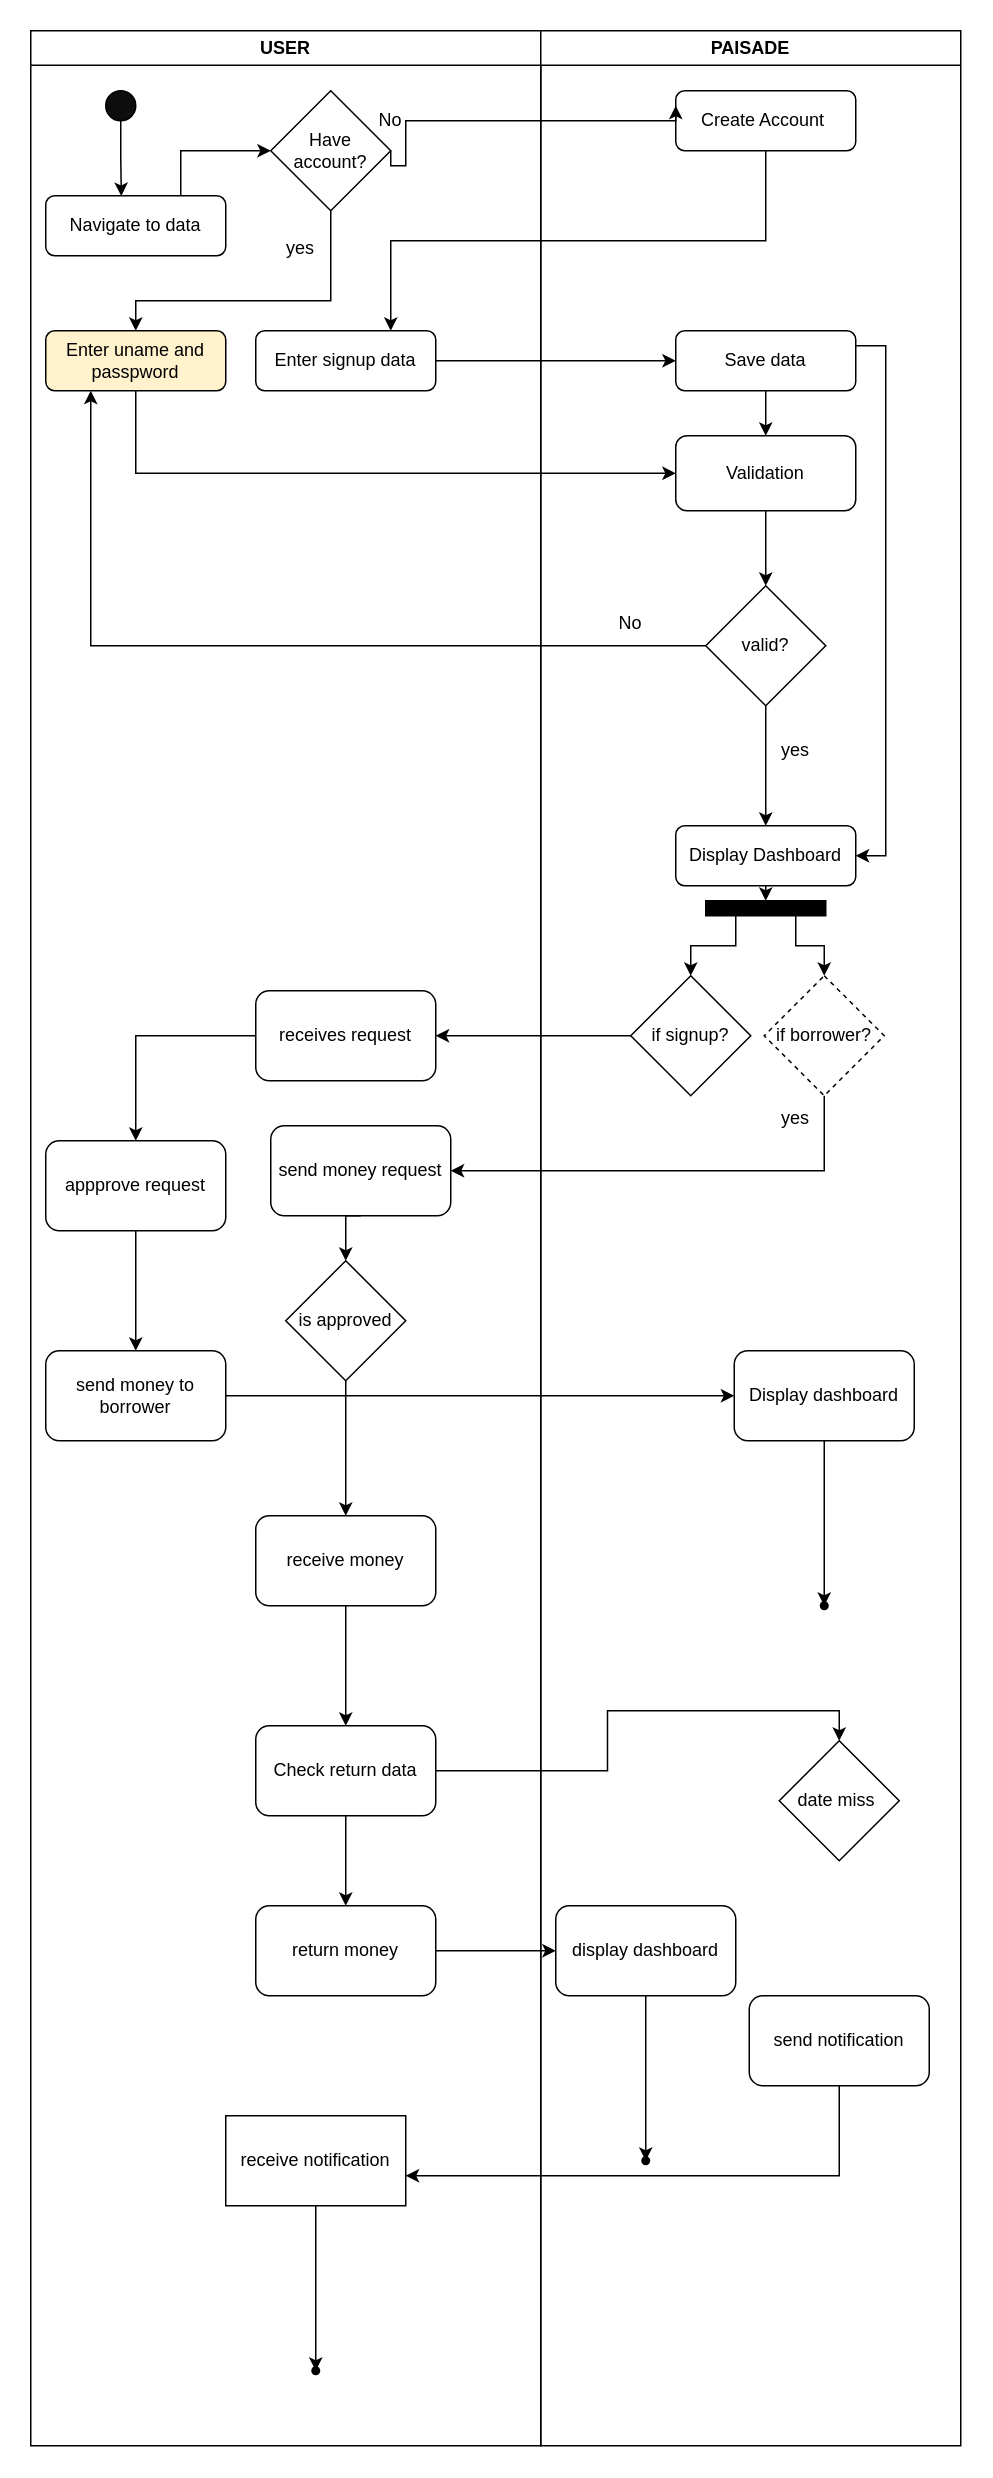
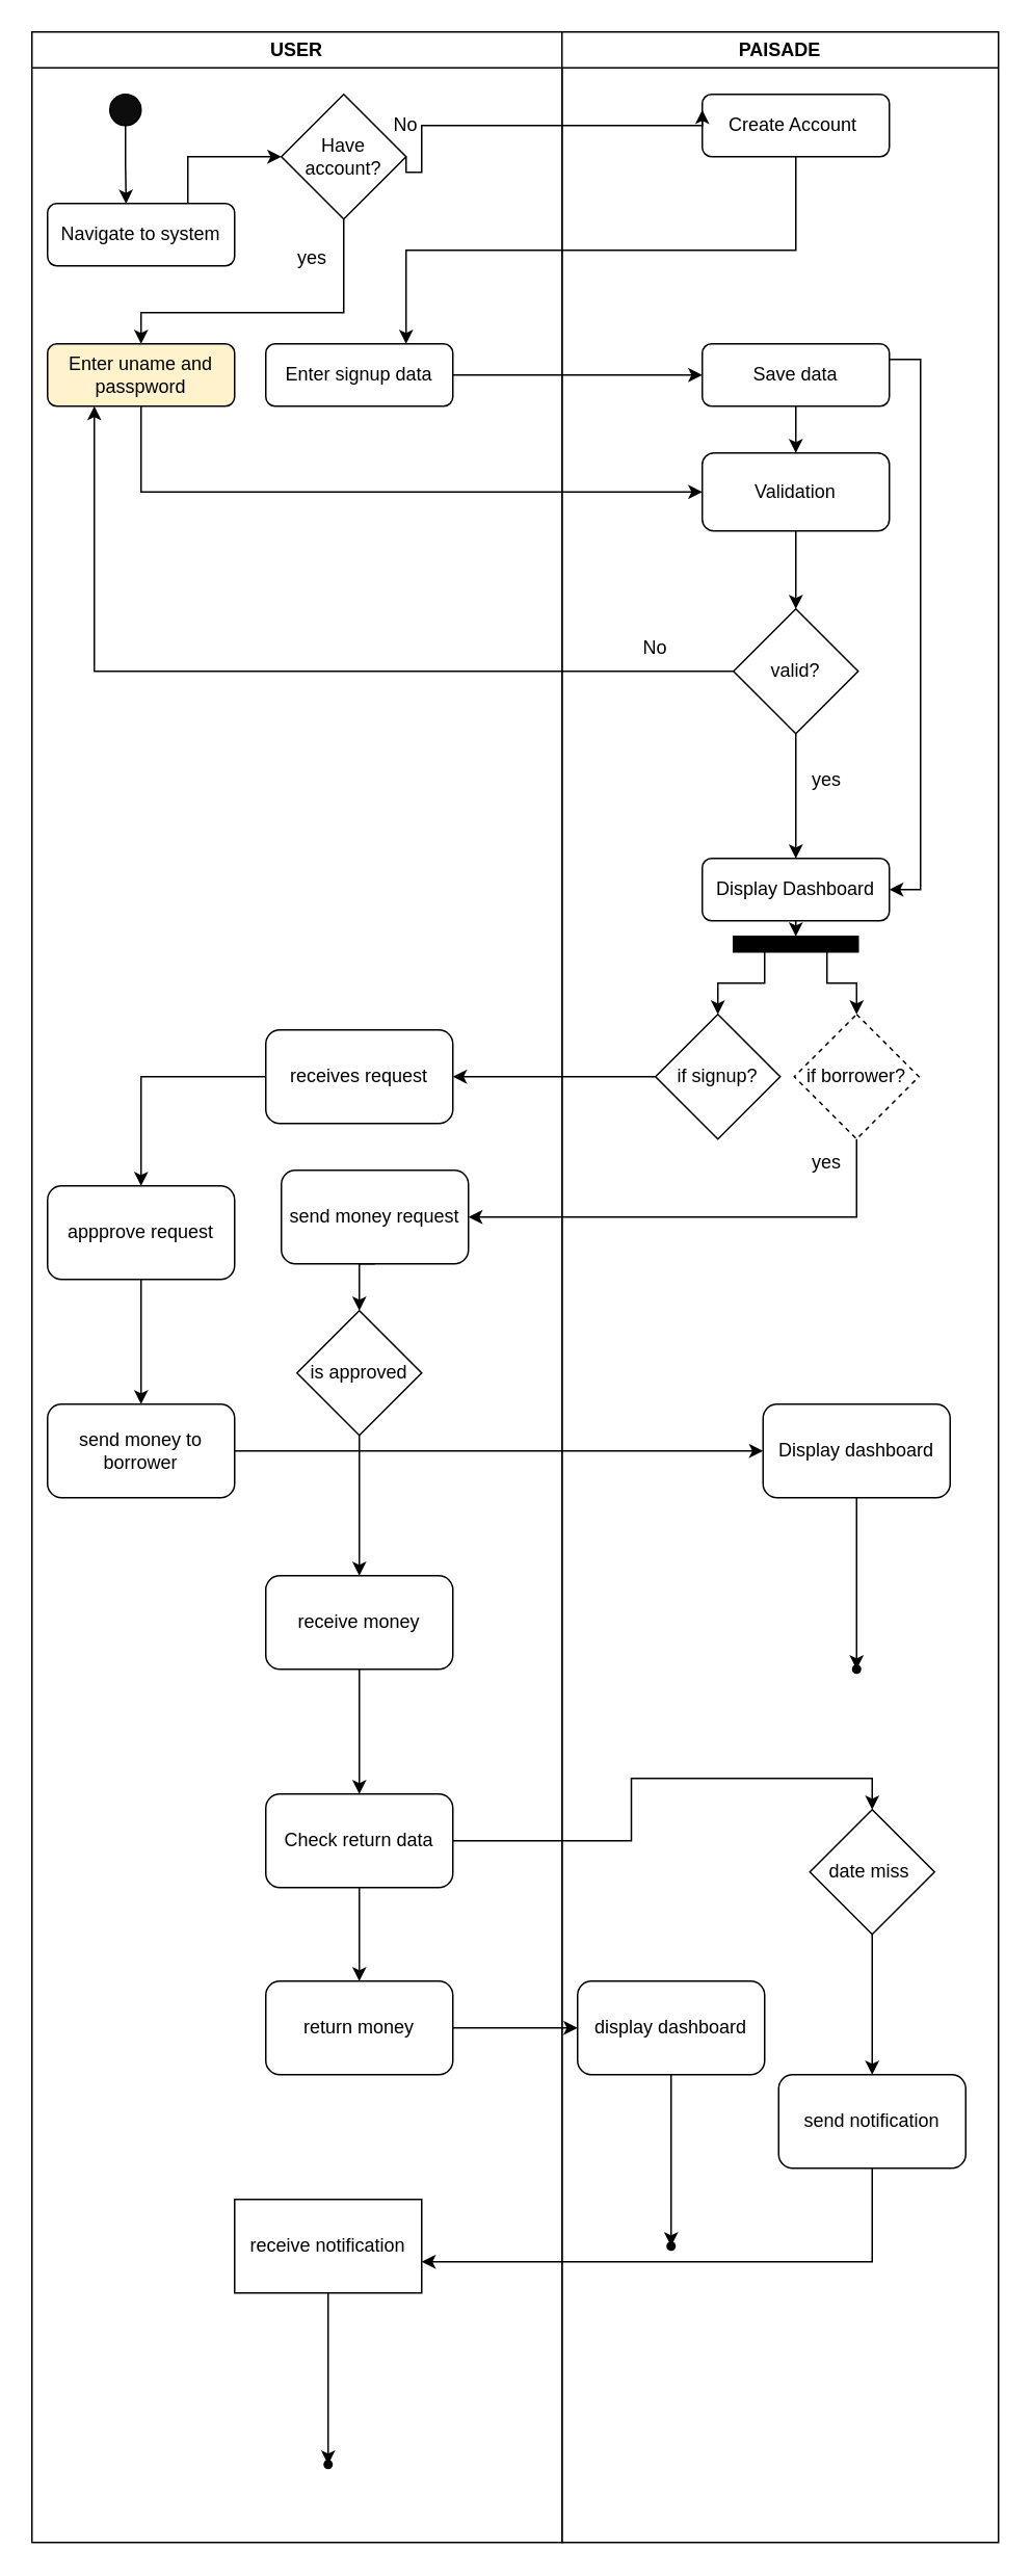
  <mxCell id="0" />
  <mxCell id="1" parent="0" />
  <mxCell id="2" value="USER" style="swimlane;whiteSpace=wrap;html=1;" parent="1" vertex="1"><mxGeometry x="20" y="20" width="340" height="1610" as="geometry" /></mxCell>
  <mxCell id="3" style="edgeStyle=orthogonalEdgeStyle;rounded=0;orthogonalLoop=1;jettySize=auto;html=1;exitX=0.5;exitY=1;exitDx=0;exitDy=0;entryX=0.42;entryY=0.005;entryDx=0;entryDy=0;entryPerimeter=0;" parent="2" source="4" target="6" edge="1"><mxGeometry relative="1" as="geometry" /></mxCell>
  <mxCell id="4" value="" style="ellipse;whiteSpace=wrap;html=1;aspect=fixed;fillColor=#0D0D0D;" parent="2" vertex="1"><mxGeometry x="50" y="40" width="20" height="20" as="geometry" /></mxCell>
  <mxCell id="5" style="edgeStyle=orthogonalEdgeStyle;rounded=0;orthogonalLoop=1;jettySize=auto;html=1;exitX=0.75;exitY=0;exitDx=0;exitDy=0;entryX=0;entryY=0.5;entryDx=0;entryDy=0;" parent="2" source="6" target="8" edge="1"><mxGeometry relative="1" as="geometry" /></mxCell>
- <mxCell id="6" value="Navigate to data" style="rounded=1;whiteSpace=wrap;html=1;" parent="2" vertex="1"><mxGeometry x="10" y="110" width="120" height="40" as="geometry" /></mxCell>
+ <mxCell id="6" value="Navigate to system" style="rounded=1;whiteSpace=wrap;html=1;" parent="2" vertex="1"><mxGeometry x="10" y="110" width="120" height="40" as="geometry" /></mxCell>
  <mxCell id="7" style="edgeStyle=orthogonalEdgeStyle;rounded=0;orthogonalLoop=1;jettySize=auto;html=1;exitX=0.5;exitY=1;exitDx=0;exitDy=0;entryX=0.5;entryY=0;entryDx=0;entryDy=0;" parent="2" source="8" target="9" edge="1"><mxGeometry relative="1" as="geometry"><Array as="points"><mxPoint x="200" y="180" /><mxPoint x="70" y="180" /></Array></mxGeometry></mxCell>
  <mxCell id="8" value="Have account?" style="rhombus;whiteSpace=wrap;html=1;" parent="2" vertex="1"><mxGeometry x="160" y="40" width="80" height="80" as="geometry" /></mxCell>
  <mxCell id="9" value="Enter uname and passpword" style="rounded=1;whiteSpace=wrap;html=1;fillColor=#fff2cc;" parent="2" vertex="1"><mxGeometry x="10" y="200" width="120" height="40" as="geometry" /></mxCell>
  <mxCell id="10" value="Enter signup data" style="rounded=1;whiteSpace=wrap;html=1;" parent="2" vertex="1"><mxGeometry x="150" y="200" width="120" height="40" as="geometry" /></mxCell>
  <mxCell id="11" value="No" style="text;html=1;strokeColor=none;fillColor=none;align=center;verticalAlign=middle;whiteSpace=wrap;rounded=0;" parent="2" vertex="1"><mxGeometry x="210" y="45" width="60" height="30" as="geometry" /></mxCell>
  <mxCell id="12" value="yes" style="text;html=1;strokeColor=none;fillColor=none;align=center;verticalAlign=middle;whiteSpace=wrap;rounded=0;" parent="2" vertex="1"><mxGeometry x="150" y="130" width="60" height="30" as="geometry" /></mxCell>
  <mxCell id="13" style="edgeStyle=orthogonalEdgeStyle;rounded=0;orthogonalLoop=1;jettySize=auto;html=1;exitX=0.5;exitY=1;exitDx=0;exitDy=0;entryX=0.5;entryY=0;entryDx=0;entryDy=0;" parent="2" source="14" target="21" edge="1"><mxGeometry relative="1" as="geometry" /></mxCell>
  <mxCell id="14" value="send money request" style="rounded=1;whiteSpace=wrap;html=1;" parent="2" vertex="1"><mxGeometry x="160" y="730" width="120" height="60" as="geometry" /></mxCell>
  <mxCell id="15" style="edgeStyle=orthogonalEdgeStyle;rounded=0;orthogonalLoop=1;jettySize=auto;html=1;exitX=0;exitY=0.5;exitDx=0;exitDy=0;entryX=0.5;entryY=0;entryDx=0;entryDy=0;" parent="2" source="16" target="18" edge="1"><mxGeometry relative="1" as="geometry" /></mxCell>
  <mxCell id="16" value="receives request" style="rounded=1;whiteSpace=wrap;html=1;" parent="2" vertex="1"><mxGeometry x="150" y="640" width="120" height="60" as="geometry" /></mxCell>
  <mxCell id="17" value="" style="edgeStyle=orthogonalEdgeStyle;rounded=0;orthogonalLoop=1;jettySize=auto;html=1;" parent="2" source="18" target="19" edge="1"><mxGeometry relative="1" as="geometry" /></mxCell>
  <mxCell id="18" value="appprove request" style="rounded=1;whiteSpace=wrap;html=1;" parent="2" vertex="1"><mxGeometry x="10" y="740" width="120" height="60" as="geometry" /></mxCell>
  <mxCell id="19" value="send money to borrower" style="whiteSpace=wrap;html=1;rounded=1;" parent="2" vertex="1"><mxGeometry x="10" y="880" width="120" height="60" as="geometry" /></mxCell>
  <mxCell id="20" value="" style="edgeStyle=orthogonalEdgeStyle;rounded=0;orthogonalLoop=1;jettySize=auto;html=1;" parent="2" source="21" target="23" edge="1"><mxGeometry relative="1" as="geometry" /></mxCell>
  <mxCell id="21" value="is approved" style="rhombus;whiteSpace=wrap;html=1;" parent="2" vertex="1"><mxGeometry x="170" y="820" width="80" height="80" as="geometry" /></mxCell>
  <mxCell id="22" value="" style="edgeStyle=orthogonalEdgeStyle;rounded=0;orthogonalLoop=1;jettySize=auto;html=1;" parent="2" source="23" target="25" edge="1"><mxGeometry relative="1" as="geometry" /></mxCell>
  <mxCell id="23" value="receive money" style="rounded=1;whiteSpace=wrap;html=1;" parent="2" vertex="1"><mxGeometry x="150" y="990" width="120" height="60" as="geometry" /></mxCell>
  <mxCell id="24" style="edgeStyle=orthogonalEdgeStyle;rounded=0;orthogonalLoop=1;jettySize=auto;html=1;exitX=0.5;exitY=1;exitDx=0;exitDy=0;entryX=0.5;entryY=0;entryDx=0;entryDy=0;" parent="2" source="25" target="27" edge="1"><mxGeometry relative="1" as="geometry" /></mxCell>
  <mxCell id="25" value="Check return data" style="whiteSpace=wrap;html=1;rounded=1;" parent="2" vertex="1"><mxGeometry x="150" y="1130" width="120" height="60" as="geometry" /></mxCell>
  <mxCell id="26" value="" style="edgeStyle=orthogonalEdgeStyle;rounded=0;orthogonalLoop=1;jettySize=auto;html=1;" parent="2" source="27" target="28" edge="1"><mxGeometry relative="1" as="geometry" /></mxCell>
  <mxCell id="27" value="return money" style="rounded=1;whiteSpace=wrap;html=1;" parent="2" vertex="1"><mxGeometry x="150" y="1250" width="120" height="60" as="geometry" /></mxCell>
  <mxCell id="28" value="display dashboard" style="whiteSpace=wrap;html=1;rounded=1;" parent="2" vertex="1"><mxGeometry x="350" y="1250" width="120" height="60" as="geometry" /></mxCell>
  <mxCell id="29" value="receive notification" style="whiteSpace=wrap;html=1;rounded=0;" parent="2" vertex="1"><mxGeometry x="130" y="1390" width="120" height="60" as="geometry" /></mxCell>
  <mxCell id="30" value="PAISADE" style="swimlane;whiteSpace=wrap;html=1;" parent="1" vertex="1"><mxGeometry x="360" y="20" width="280" height="1610" as="geometry" /></mxCell>
  <mxCell id="31" value="Create Account&amp;nbsp;" style="rounded=1;whiteSpace=wrap;html=1;" parent="30" vertex="1"><mxGeometry x="90" y="40" width="120" height="40" as="geometry" /></mxCell>
  <mxCell id="32" style="edgeStyle=orthogonalEdgeStyle;rounded=0;orthogonalLoop=1;jettySize=auto;html=1;exitX=0.5;exitY=1;exitDx=0;exitDy=0;entryX=0.5;entryY=0;entryDx=0;entryDy=0;" parent="30" source="34" target="36" edge="1"><mxGeometry relative="1" as="geometry" /></mxCell>
  <mxCell id="33" style="edgeStyle=orthogonalEdgeStyle;rounded=0;orthogonalLoop=1;jettySize=auto;html=1;exitX=1;exitY=0.25;exitDx=0;exitDy=0;entryX=1;entryY=0.5;entryDx=0;entryDy=0;" parent="30" source="34" target="41" edge="1"><mxGeometry relative="1" as="geometry" /></mxCell>
  <mxCell id="34" value="Save data" style="rounded=1;whiteSpace=wrap;html=1;" parent="30" vertex="1"><mxGeometry x="90" y="200" width="120" height="40" as="geometry" /></mxCell>
  <mxCell id="35" style="edgeStyle=orthogonalEdgeStyle;rounded=0;orthogonalLoop=1;jettySize=auto;html=1;exitX=0.5;exitY=1;exitDx=0;exitDy=0;entryX=0.5;entryY=0;entryDx=0;entryDy=0;" parent="30" source="36" target="38" edge="1"><mxGeometry relative="1" as="geometry" /></mxCell>
  <mxCell id="36" value="Validation" style="rounded=1;whiteSpace=wrap;html=1;" parent="30" vertex="1"><mxGeometry x="90" y="270" width="120" height="50" as="geometry" /></mxCell>
  <mxCell id="37" style="edgeStyle=orthogonalEdgeStyle;rounded=0;orthogonalLoop=1;jettySize=auto;html=1;exitX=0.5;exitY=1;exitDx=0;exitDy=0;entryX=0.5;entryY=0;entryDx=0;entryDy=0;" parent="30" source="38" target="41" edge="1"><mxGeometry relative="1" as="geometry" /></mxCell>
  <mxCell id="38" value="valid?" style="rhombus;whiteSpace=wrap;html=1;" parent="30" vertex="1"><mxGeometry x="110" y="370" width="80" height="80" as="geometry" /></mxCell>
  <mxCell id="39" value="No" style="text;html=1;strokeColor=none;fillColor=none;align=center;verticalAlign=middle;whiteSpace=wrap;rounded=0;" parent="30" vertex="1"><mxGeometry x="30" y="380" width="60" height="30" as="geometry" /></mxCell>
  <mxCell id="40" style="edgeStyle=orthogonalEdgeStyle;rounded=0;orthogonalLoop=1;jettySize=auto;html=1;exitX=0.5;exitY=1;exitDx=0;exitDy=0;entryX=0.5;entryY=0;entryDx=0;entryDy=0;" edge="1" parent="30" source="41" target="45"><mxGeometry relative="1" as="geometry" /></mxCell>
  <mxCell id="41" value="Display Dashboard" style="rounded=1;whiteSpace=wrap;html=1;" parent="30" vertex="1"><mxGeometry x="90" y="530" width="120" height="40" as="geometry" /></mxCell>
  <mxCell id="42" value="yes" style="text;html=1;strokeColor=none;fillColor=none;align=center;verticalAlign=middle;whiteSpace=wrap;rounded=0;" parent="30" vertex="1"><mxGeometry x="140" y="465" width="60" height="30" as="geometry" /></mxCell>
  <mxCell id="43" style="edgeStyle=orthogonalEdgeStyle;rounded=0;orthogonalLoop=1;jettySize=auto;html=1;exitX=0.25;exitY=1;exitDx=0;exitDy=0;entryX=0.5;entryY=0;entryDx=0;entryDy=0;" parent="30" source="45" target="47" edge="1"><mxGeometry relative="1" as="geometry" /></mxCell>
  <mxCell id="44" style="edgeStyle=orthogonalEdgeStyle;rounded=0;orthogonalLoop=1;jettySize=auto;html=1;exitX=0.75;exitY=1;exitDx=0;exitDy=0;entryX=0.5;entryY=0;entryDx=0;entryDy=0;" parent="30" source="45" target="46" edge="1"><mxGeometry relative="1" as="geometry" /></mxCell>
  <mxCell id="45" value="" style="rounded=0;whiteSpace=wrap;html=1;fillColor=#000000;" parent="30" vertex="1"><mxGeometry x="110" y="580" width="80" height="10" as="geometry" /></mxCell>
  <mxCell id="46" value="if borrower?" style="rhombus;whiteSpace=wrap;html=1;dashed=1;" parent="30" vertex="1"><mxGeometry x="149" y="630" width="80" height="80" as="geometry" /></mxCell>
  <mxCell id="47" value="if signup?" style="rhombus;whiteSpace=wrap;html=1;" parent="30" vertex="1"><mxGeometry x="60" y="630" width="80" height="80" as="geometry" /></mxCell>
  <mxCell id="48" value="yes" style="text;html=1;strokeColor=none;fillColor=none;align=center;verticalAlign=middle;whiteSpace=wrap;rounded=0;" parent="30" vertex="1"><mxGeometry x="140" y="710" width="60" height="30" as="geometry" /></mxCell>
  <mxCell id="49" value="" style="edgeStyle=orthogonalEdgeStyle;rounded=0;orthogonalLoop=1;jettySize=auto;html=1;" parent="30" source="50" target="51" edge="1"><mxGeometry relative="1" as="geometry" /></mxCell>
  <mxCell id="50" value="Display dashboard" style="whiteSpace=wrap;html=1;rounded=1;" parent="30" vertex="1"><mxGeometry x="129" y="880" width="120" height="60" as="geometry" /></mxCell>
  <mxCell id="51" value="" style="shape=waypoint;sketch=0;size=6;pointerEvents=1;points=[];fillColor=default;resizable=0;rotatable=0;perimeter=centerPerimeter;snapToPoint=1;rounded=1;" parent="30" vertex="1"><mxGeometry x="179" y="1040" width="20" height="20" as="geometry" /></mxCell>
+ <mxCell id="52" value="" style="edgeStyle=orthogonalEdgeStyle;rounded=0;orthogonalLoop=1;jettySize=auto;html=1;" parent="30" source="53" target="55" edge="1"><mxGeometry relative="1" as="geometry" /></mxCell>
  <mxCell id="53" value="date miss&amp;nbsp;" style="rhombus;whiteSpace=wrap;html=1;" parent="30" vertex="1"><mxGeometry x="159" y="1140" width="80" height="80" as="geometry" /></mxCell>
  <mxCell id="54" value="" style="shape=waypoint;sketch=0;size=6;pointerEvents=1;points=[];fillColor=default;resizable=0;rotatable=0;perimeter=centerPerimeter;snapToPoint=1;rounded=1;" parent="30" vertex="1"><mxGeometry x="60" y="1410" width="20" height="20" as="geometry" /></mxCell>
  <mxCell id="55" value="send notification" style="rounded=1;whiteSpace=wrap;html=1;" parent="30" vertex="1"><mxGeometry x="139" y="1310" width="120" height="60" as="geometry" /></mxCell>
  <mxCell id="56" style="edgeStyle=orthogonalEdgeStyle;rounded=0;orthogonalLoop=1;jettySize=auto;html=1;exitX=1;exitY=0.5;exitDx=0;exitDy=0;entryX=0;entryY=0.25;entryDx=0;entryDy=0;" parent="1" source="8" target="31" edge="1"><mxGeometry relative="1" as="geometry"><Array as="points"><mxPoint x="270" y="110" /><mxPoint x="270" y="80" /></Array></mxGeometry></mxCell>
  <mxCell id="57" style="edgeStyle=orthogonalEdgeStyle;rounded=0;orthogonalLoop=1;jettySize=auto;html=1;exitX=0.5;exitY=1;exitDx=0;exitDy=0;entryX=0.75;entryY=0;entryDx=0;entryDy=0;" parent="1" source="31" target="10" edge="1"><mxGeometry relative="1" as="geometry" /></mxCell>
  <mxCell id="58" style="edgeStyle=orthogonalEdgeStyle;rounded=0;orthogonalLoop=1;jettySize=auto;html=1;exitX=1;exitY=0.5;exitDx=0;exitDy=0;entryX=0;entryY=0.5;entryDx=0;entryDy=0;" parent="1" source="10" target="34" edge="1"><mxGeometry relative="1" as="geometry" /></mxCell>
  <mxCell id="59" style="edgeStyle=orthogonalEdgeStyle;rounded=0;orthogonalLoop=1;jettySize=auto;html=1;exitX=0.5;exitY=1;exitDx=0;exitDy=0;entryX=0;entryY=0.5;entryDx=0;entryDy=0;" parent="1" source="9" target="36" edge="1"><mxGeometry relative="1" as="geometry" /></mxCell>
  <mxCell id="60" style="edgeStyle=orthogonalEdgeStyle;rounded=0;orthogonalLoop=1;jettySize=auto;html=1;exitX=0;exitY=0.5;exitDx=0;exitDy=0;entryX=0.25;entryY=1;entryDx=0;entryDy=0;" parent="1" source="38" target="9" edge="1"><mxGeometry relative="1" as="geometry" /></mxCell>
  <mxCell id="61" style="edgeStyle=orthogonalEdgeStyle;rounded=0;orthogonalLoop=1;jettySize=auto;html=1;exitX=0.5;exitY=1;exitDx=0;exitDy=0;entryX=1;entryY=0.5;entryDx=0;entryDy=0;" parent="1" source="46" target="14" edge="1"><mxGeometry relative="1" as="geometry" /></mxCell>
  <mxCell id="62" value="" style="edgeStyle=orthogonalEdgeStyle;rounded=0;orthogonalLoop=1;jettySize=auto;html=1;" parent="1" source="47" target="16" edge="1"><mxGeometry relative="1" as="geometry" /></mxCell>
  <mxCell id="63" value="" style="edgeStyle=orthogonalEdgeStyle;rounded=0;orthogonalLoop=1;jettySize=auto;html=1;" parent="1" source="19" target="50" edge="1"><mxGeometry relative="1" as="geometry" /></mxCell>
  <mxCell id="64" style="edgeStyle=orthogonalEdgeStyle;rounded=0;orthogonalLoop=1;jettySize=auto;html=1;exitX=1;exitY=0.5;exitDx=0;exitDy=0;entryX=0.5;entryY=0;entryDx=0;entryDy=0;" parent="1" source="25" target="53" edge="1"><mxGeometry relative="1" as="geometry" /></mxCell>
  <mxCell id="65" value="" style="edgeStyle=orthogonalEdgeStyle;rounded=0;orthogonalLoop=1;jettySize=auto;html=1;" parent="1" source="28" target="54" edge="1"><mxGeometry relative="1" as="geometry" /></mxCell>
  <mxCell id="66" value="" style="edgeStyle=orthogonalEdgeStyle;rounded=0;orthogonalLoop=1;jettySize=auto;html=1;" parent="1" source="55" target="29" edge="1"><mxGeometry relative="1" as="geometry"><Array as="points"><mxPoint x="559" y="1450" /></Array></mxGeometry></mxCell>
  <mxCell id="67" value="" style="shape=waypoint;sketch=0;size=6;pointerEvents=1;points=[];fillColor=default;resizable=0;rotatable=0;perimeter=centerPerimeter;snapToPoint=1;rounded=1;" parent="1" vertex="1"><mxGeometry x="200" y="1570" width="20" height="20" as="geometry" /></mxCell>
  <mxCell id="68" value="" style="edgeStyle=orthogonalEdgeStyle;rounded=0;orthogonalLoop=1;jettySize=auto;html=1;" parent="1" source="29" target="67" edge="1"><mxGeometry relative="1" as="geometry" /></mxCell>
